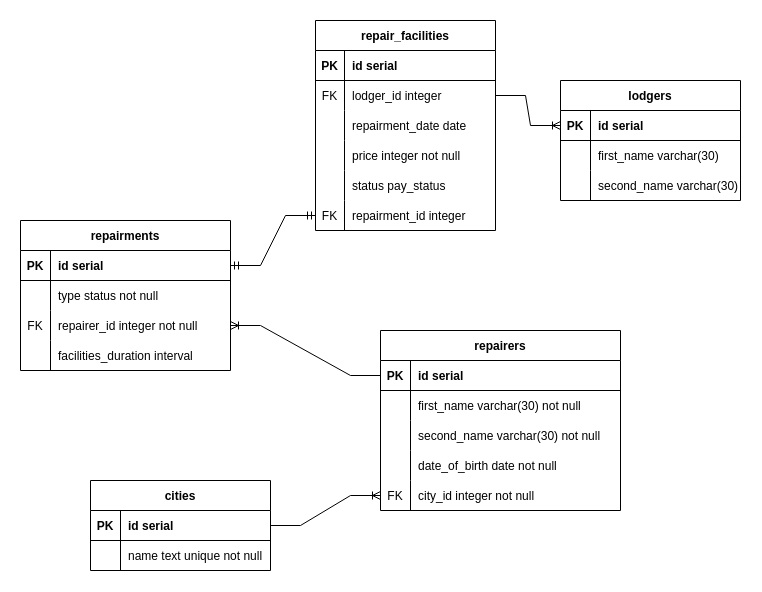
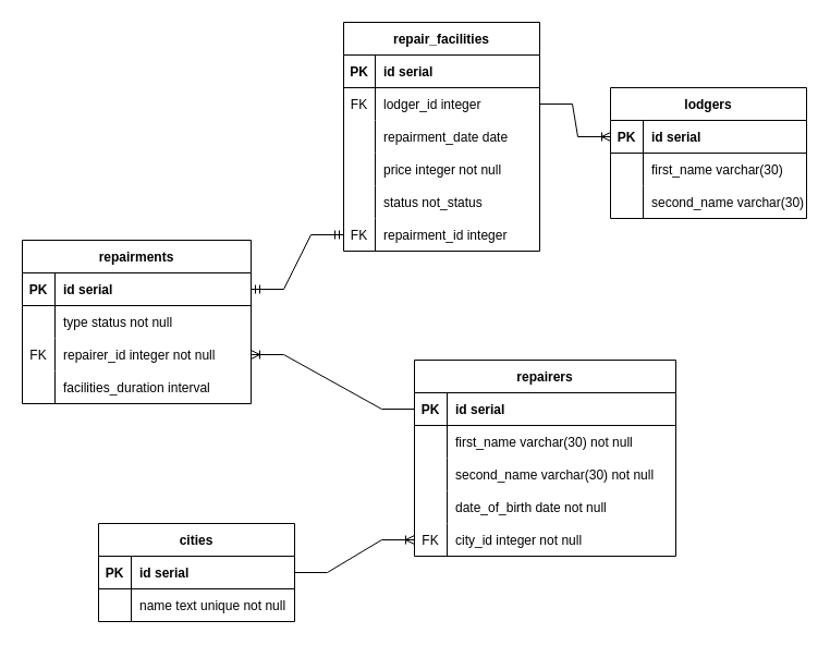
  <mxCell id="0" />
  <mxCell id="1" parent="0" />
  <mxCell id="2" value="repair_facilities" style="shape=table;startSize=30;container=1;collapsible=1;childLayout=tableLayout;fixedRows=1;rowLines=0;fontStyle=1;align=center;resizeLast=1;" parent="1" vertex="1"><mxGeometry x="315" y="20" width="180" height="210" as="geometry" /></mxCell>
  <mxCell id="3" value="" style="shape=tableRow;horizontal=0;startSize=0;swimlaneHead=0;swimlaneBody=0;fillColor=none;collapsible=0;dropTarget=0;points=[[0,0.5],[1,0.5]];portConstraint=eastwest;top=0;left=0;right=0;bottom=1;" parent="2" vertex="1"><mxGeometry y="30" width="180" height="30" as="geometry" /></mxCell>
  <mxCell id="4" value="PK" style="shape=partialRectangle;connectable=0;fillColor=none;top=0;left=0;bottom=0;right=0;fontStyle=1;overflow=hidden;" parent="3" vertex="1"><mxGeometry width="29" height="30" as="geometry"><mxRectangle width="29" height="30" as="alternateBounds" /></mxGeometry></mxCell>
  <mxCell id="5" value="id serial" style="shape=partialRectangle;connectable=0;fillColor=none;top=0;left=0;bottom=0;right=0;align=left;spacingLeft=6;fontStyle=1;overflow=hidden;" parent="3" vertex="1"><mxGeometry x="29" width="151" height="30" as="geometry"><mxRectangle width="151" height="30" as="alternateBounds" /></mxGeometry></mxCell>
  <mxCell id="6" style="shape=tableRow;horizontal=0;startSize=0;swimlaneHead=0;swimlaneBody=0;fillColor=none;collapsible=0;dropTarget=0;points=[[0,0.5],[1,0.5]];portConstraint=eastwest;top=0;left=0;right=0;bottom=1;strokeColor=none;" vertex="1" parent="2"><mxGeometry y="60" width="180" height="30" as="geometry" /></mxCell>
  <mxCell id="7" value="FK" style="shape=partialRectangle;connectable=0;fillColor=none;top=0;left=0;bottom=0;right=0;fontStyle=0;overflow=hidden;" vertex="1" parent="6"><mxGeometry width="29" height="30" as="geometry"><mxRectangle width="29" height="30" as="alternateBounds" /></mxGeometry></mxCell>
  <mxCell id="8" value="lodger_id integer" style="shape=partialRectangle;connectable=0;fillColor=none;top=0;left=0;bottom=0;right=0;align=left;spacingLeft=6;fontStyle=0;overflow=hidden;strokeColor=default;" vertex="1" parent="6"><mxGeometry x="29" width="151" height="30" as="geometry"><mxRectangle width="151" height="30" as="alternateBounds" /></mxGeometry></mxCell>
  <mxCell id="9" value="" style="shape=tableRow;horizontal=0;startSize=0;swimlaneHead=0;swimlaneBody=0;fillColor=none;collapsible=0;dropTarget=0;points=[[0,0.5],[1,0.5]];portConstraint=eastwest;top=0;left=0;right=0;bottom=0;strokeColor=default;" parent="2" vertex="1"><mxGeometry y="90" width="180" height="30" as="geometry" /></mxCell>
  <mxCell id="10" value="" style="shape=partialRectangle;connectable=0;fillColor=none;top=0;left=0;bottom=0;right=0;editable=1;overflow=hidden;strokeColor=default;" parent="9" vertex="1"><mxGeometry width="29" height="30" as="geometry"><mxRectangle width="29" height="30" as="alternateBounds" /></mxGeometry></mxCell>
  <mxCell id="11" value="repairment_date date" style="shape=partialRectangle;connectable=0;fillColor=none;top=0;left=0;bottom=0;right=0;align=left;spacingLeft=6;overflow=hidden;strokeColor=default;" parent="9" vertex="1"><mxGeometry x="29" width="151" height="30" as="geometry"><mxRectangle width="151" height="30" as="alternateBounds" /></mxGeometry></mxCell>
  <mxCell id="12" value="" style="shape=tableRow;horizontal=0;startSize=0;swimlaneHead=0;swimlaneBody=0;fillColor=none;collapsible=0;dropTarget=0;points=[[0,0.5],[1,0.5]];portConstraint=eastwest;top=0;left=0;right=0;bottom=0;strokeColor=default;perimeterSpacing=1;" parent="2" vertex="1"><mxGeometry y="120" width="180" height="30" as="geometry" /></mxCell>
  <mxCell id="13" value="" style="shape=partialRectangle;connectable=0;fillColor=none;top=0;left=0;bottom=0;right=0;editable=1;overflow=hidden;" parent="12" vertex="1"><mxGeometry width="29" height="30" as="geometry"><mxRectangle width="29" height="30" as="alternateBounds" /></mxGeometry></mxCell>
  <mxCell id="14" value="price integer not null" style="shape=partialRectangle;connectable=0;fillColor=none;top=0;left=0;bottom=0;right=0;align=left;spacingLeft=6;overflow=hidden;" parent="12" vertex="1"><mxGeometry x="29" width="151" height="30" as="geometry"><mxRectangle width="151" height="30" as="alternateBounds" /></mxGeometry></mxCell>
  <mxCell id="15" value="" style="shape=tableRow;horizontal=0;startSize=0;swimlaneHead=0;swimlaneBody=0;fillColor=none;collapsible=0;dropTarget=0;points=[[0,0.5],[1,0.5]];portConstraint=eastwest;top=0;left=0;right=0;bottom=0;" parent="2" vertex="1"><mxGeometry y="150" width="180" height="30" as="geometry" /></mxCell>
  <mxCell id="16" value="" style="shape=partialRectangle;connectable=0;fillColor=none;top=0;left=0;bottom=0;right=0;editable=1;overflow=hidden;" parent="15" vertex="1"><mxGeometry width="29" height="30" as="geometry"><mxRectangle width="29" height="30" as="alternateBounds" /></mxGeometry></mxCell>
- <mxCell id="17" value="status pay_status" style="shape=partialRectangle;connectable=0;fillColor=none;top=0;left=0;bottom=0;right=0;align=left;spacingLeft=6;overflow=hidden;" parent="15" vertex="1"><mxGeometry x="29" width="151" height="30" as="geometry"><mxRectangle width="151" height="30" as="alternateBounds" /></mxGeometry></mxCell>
+ <mxCell id="17" value="status not_status" style="shape=partialRectangle;connectable=0;fillColor=none;top=0;left=0;bottom=0;right=0;align=left;spacingLeft=6;overflow=hidden;" parent="15" vertex="1"><mxGeometry x="29" width="151" height="30" as="geometry"><mxRectangle width="151" height="30" as="alternateBounds" /></mxGeometry></mxCell>
  <mxCell id="18" style="shape=tableRow;horizontal=0;startSize=0;swimlaneHead=0;swimlaneBody=0;fillColor=none;collapsible=0;dropTarget=0;points=[[0,0.5],[1,0.5]];portConstraint=eastwest;top=0;left=0;right=0;bottom=0;" parent="2" vertex="1"><mxGeometry y="180" width="180" height="30" as="geometry" /></mxCell>
  <mxCell id="19" value="FK" style="shape=partialRectangle;connectable=0;fillColor=none;top=0;left=0;bottom=0;right=0;editable=1;overflow=hidden;" parent="18" vertex="1"><mxGeometry width="29" height="30" as="geometry"><mxRectangle width="29" height="30" as="alternateBounds" /></mxGeometry></mxCell>
  <mxCell id="20" value="repairment_id integer" style="shape=partialRectangle;connectable=0;fillColor=none;top=0;left=0;bottom=0;right=0;align=left;spacingLeft=6;overflow=hidden;" parent="18" vertex="1"><mxGeometry x="29" width="151" height="30" as="geometry"><mxRectangle width="151" height="30" as="alternateBounds" /></mxGeometry></mxCell>
  <mxCell id="21" value="repairments" style="shape=table;startSize=30;container=1;collapsible=1;childLayout=tableLayout;fixedRows=1;rowLines=0;fontStyle=1;align=center;resizeLast=1;" parent="1" vertex="1"><mxGeometry x="20" y="220" width="210" height="150" as="geometry" /></mxCell>
  <mxCell id="22" value="" style="shape=tableRow;horizontal=0;startSize=0;swimlaneHead=0;swimlaneBody=0;fillColor=none;collapsible=0;dropTarget=0;points=[[0,0.5],[1,0.5]];portConstraint=eastwest;top=0;left=0;right=0;bottom=1;" parent="21" vertex="1"><mxGeometry y="30" width="210" height="30" as="geometry" /></mxCell>
  <mxCell id="23" value="PK" style="shape=partialRectangle;connectable=0;fillColor=none;top=0;left=0;bottom=0;right=0;fontStyle=1;overflow=hidden;" parent="22" vertex="1"><mxGeometry width="30" height="30" as="geometry"><mxRectangle width="30" height="30" as="alternateBounds" /></mxGeometry></mxCell>
  <mxCell id="24" value="id serial" style="shape=partialRectangle;connectable=0;fillColor=none;top=0;left=0;bottom=0;right=0;align=left;spacingLeft=6;fontStyle=1;overflow=hidden;" parent="22" vertex="1"><mxGeometry x="30" width="180" height="30" as="geometry"><mxRectangle width="180" height="30" as="alternateBounds" /></mxGeometry></mxCell>
  <mxCell id="25" value="" style="shape=tableRow;horizontal=0;startSize=0;swimlaneHead=0;swimlaneBody=0;fillColor=none;collapsible=0;dropTarget=0;points=[[0,0.5],[1,0.5]];portConstraint=eastwest;top=0;left=0;right=0;bottom=0;" parent="21" vertex="1"><mxGeometry y="60" width="210" height="30" as="geometry" /></mxCell>
  <mxCell id="26" value="" style="shape=partialRectangle;connectable=0;fillColor=none;top=0;left=0;bottom=0;right=0;editable=1;overflow=hidden;" parent="25" vertex="1"><mxGeometry width="30" height="30" as="geometry"><mxRectangle width="30" height="30" as="alternateBounds" /></mxGeometry></mxCell>
  <mxCell id="27" value="type status not null" style="shape=partialRectangle;connectable=0;fillColor=none;top=0;left=0;bottom=0;right=0;align=left;spacingLeft=6;overflow=hidden;" parent="25" vertex="1"><mxGeometry x="30" width="180" height="30" as="geometry"><mxRectangle width="180" height="30" as="alternateBounds" /></mxGeometry></mxCell>
  <mxCell id="28" value="" style="shape=tableRow;horizontal=0;startSize=0;swimlaneHead=0;swimlaneBody=0;fillColor=none;collapsible=0;dropTarget=0;points=[[0,0.5],[1,0.5]];portConstraint=eastwest;top=0;left=0;right=0;bottom=0;" parent="21" vertex="1"><mxGeometry y="90" width="210" height="30" as="geometry" /></mxCell>
  <mxCell id="29" value="FK" style="shape=partialRectangle;connectable=0;fillColor=none;top=0;left=0;bottom=0;right=0;editable=1;overflow=hidden;" parent="28" vertex="1"><mxGeometry width="30" height="30" as="geometry"><mxRectangle width="30" height="30" as="alternateBounds" /></mxGeometry></mxCell>
  <mxCell id="30" value="repairer_id integer not null" style="shape=partialRectangle;connectable=0;fillColor=none;top=0;left=0;bottom=0;right=0;align=left;spacingLeft=6;overflow=hidden;" parent="28" vertex="1"><mxGeometry x="30" width="180" height="30" as="geometry"><mxRectangle width="180" height="30" as="alternateBounds" /></mxGeometry></mxCell>
  <mxCell id="31" style="shape=tableRow;horizontal=0;startSize=0;swimlaneHead=0;swimlaneBody=0;fillColor=none;collapsible=0;dropTarget=0;points=[[0,0.5],[1,0.5]];portConstraint=eastwest;top=0;left=0;right=0;bottom=0;" parent="21" vertex="1"><mxGeometry y="120" width="210" height="30" as="geometry" /></mxCell>
  <mxCell id="32" style="shape=partialRectangle;connectable=0;fillColor=none;top=0;left=0;bottom=0;right=0;editable=1;overflow=hidden;" parent="31" vertex="1"><mxGeometry width="30" height="30" as="geometry"><mxRectangle width="30" height="30" as="alternateBounds" /></mxGeometry></mxCell>
  <mxCell id="33" value="facilities_duration interval" style="shape=partialRectangle;connectable=0;fillColor=none;top=0;left=0;bottom=0;right=0;align=left;spacingLeft=6;overflow=hidden;" parent="31" vertex="1"><mxGeometry x="30" width="180" height="30" as="geometry"><mxRectangle width="180" height="30" as="alternateBounds" /></mxGeometry></mxCell>
  <mxCell id="34" value="" style="edgeStyle=entityRelationEdgeStyle;fontSize=12;html=1;endArrow=ERmandOne;startArrow=ERmandOne;rounded=0;exitX=1;exitY=0.5;exitDx=0;exitDy=0;" parent="1" source="22" target="18" edge="1"><mxGeometry width="100" height="100" relative="1" as="geometry"><mxPoint x="290" y="380" as="sourcePoint" /><mxPoint x="390" y="280" as="targetPoint" /></mxGeometry></mxCell>
  <mxCell id="35" value="repairers" style="shape=table;startSize=30;container=1;collapsible=1;childLayout=tableLayout;fixedRows=1;rowLines=0;fontStyle=1;align=center;resizeLast=1;" parent="1" vertex="1"><mxGeometry x="380" y="330" width="240" height="180" as="geometry" /></mxCell>
  <mxCell id="36" value="" style="shape=tableRow;horizontal=0;startSize=0;swimlaneHead=0;swimlaneBody=0;fillColor=none;collapsible=0;dropTarget=0;points=[[0,0.5],[1,0.5]];portConstraint=eastwest;top=0;left=0;right=0;bottom=1;" parent="35" vertex="1"><mxGeometry y="30" width="240" height="30" as="geometry" /></mxCell>
  <mxCell id="37" value="PK" style="shape=partialRectangle;connectable=0;fillColor=none;top=0;left=0;bottom=0;right=0;fontStyle=1;overflow=hidden;" parent="36" vertex="1"><mxGeometry width="30" height="30" as="geometry"><mxRectangle width="30" height="30" as="alternateBounds" /></mxGeometry></mxCell>
  <mxCell id="38" value="id serial" style="shape=partialRectangle;connectable=0;fillColor=none;top=0;left=0;bottom=0;right=0;align=left;spacingLeft=6;fontStyle=1;overflow=hidden;" parent="36" vertex="1"><mxGeometry x="30" width="210" height="30" as="geometry"><mxRectangle width="210" height="30" as="alternateBounds" /></mxGeometry></mxCell>
  <mxCell id="39" value="" style="shape=tableRow;horizontal=0;startSize=0;swimlaneHead=0;swimlaneBody=0;fillColor=none;collapsible=0;dropTarget=0;points=[[0,0.5],[1,0.5]];portConstraint=eastwest;top=0;left=0;right=0;bottom=0;" parent="35" vertex="1"><mxGeometry y="60" width="240" height="30" as="geometry" /></mxCell>
  <mxCell id="40" value="" style="shape=partialRectangle;connectable=0;fillColor=none;top=0;left=0;bottom=0;right=0;editable=1;overflow=hidden;" parent="39" vertex="1"><mxGeometry width="30" height="30" as="geometry"><mxRectangle width="30" height="30" as="alternateBounds" /></mxGeometry></mxCell>
  <mxCell id="41" value="first_name varchar(30) not null" style="shape=partialRectangle;connectable=0;fillColor=none;top=0;left=0;bottom=0;right=0;align=left;spacingLeft=6;overflow=hidden;" parent="39" vertex="1"><mxGeometry x="30" width="210" height="30" as="geometry"><mxRectangle width="210" height="30" as="alternateBounds" /></mxGeometry></mxCell>
  <mxCell id="42" value="" style="shape=tableRow;horizontal=0;startSize=0;swimlaneHead=0;swimlaneBody=0;fillColor=none;collapsible=0;dropTarget=0;points=[[0,0.5],[1,0.5]];portConstraint=eastwest;top=0;left=0;right=0;bottom=0;" parent="35" vertex="1"><mxGeometry y="90" width="240" height="30" as="geometry" /></mxCell>
  <mxCell id="43" value="" style="shape=partialRectangle;connectable=0;fillColor=none;top=0;left=0;bottom=0;right=0;editable=1;overflow=hidden;" parent="42" vertex="1"><mxGeometry width="30" height="30" as="geometry"><mxRectangle width="30" height="30" as="alternateBounds" /></mxGeometry></mxCell>
  <mxCell id="44" value="second_name varchar(30) not null" style="shape=partialRectangle;connectable=0;fillColor=none;top=0;left=0;bottom=0;right=0;align=left;spacingLeft=6;overflow=hidden;" parent="42" vertex="1"><mxGeometry x="30" width="210" height="30" as="geometry"><mxRectangle width="210" height="30" as="alternateBounds" /></mxGeometry></mxCell>
  <mxCell id="45" value="" style="shape=tableRow;horizontal=0;startSize=0;swimlaneHead=0;swimlaneBody=0;fillColor=none;collapsible=0;dropTarget=0;points=[[0,0.5],[1,0.5]];portConstraint=eastwest;top=0;left=0;right=0;bottom=0;" parent="35" vertex="1"><mxGeometry y="120" width="240" height="30" as="geometry" /></mxCell>
  <mxCell id="46" value="" style="shape=partialRectangle;connectable=0;fillColor=none;top=0;left=0;bottom=0;right=0;editable=1;overflow=hidden;" parent="45" vertex="1"><mxGeometry width="30" height="30" as="geometry"><mxRectangle width="30" height="30" as="alternateBounds" /></mxGeometry></mxCell>
  <mxCell id="47" value="date_of_birth date not null" style="shape=partialRectangle;connectable=0;fillColor=none;top=0;left=0;bottom=0;right=0;align=left;spacingLeft=6;overflow=hidden;" parent="45" vertex="1"><mxGeometry x="30" width="210" height="30" as="geometry"><mxRectangle width="210" height="30" as="alternateBounds" /></mxGeometry></mxCell>
  <mxCell id="48" style="shape=tableRow;horizontal=0;startSize=0;swimlaneHead=0;swimlaneBody=0;fillColor=none;collapsible=0;dropTarget=0;points=[[0,0.5],[1,0.5]];portConstraint=eastwest;top=0;left=0;right=0;bottom=0;" parent="35" vertex="1"><mxGeometry y="150" width="240" height="30" as="geometry" /></mxCell>
  <mxCell id="49" value="FK" style="shape=partialRectangle;connectable=0;fillColor=none;top=0;left=0;bottom=0;right=0;editable=1;overflow=hidden;" parent="48" vertex="1"><mxGeometry width="30" height="30" as="geometry"><mxRectangle width="30" height="30" as="alternateBounds" /></mxGeometry></mxCell>
  <mxCell id="50" value="city_id integer not null" style="shape=partialRectangle;connectable=0;fillColor=none;top=0;left=0;bottom=0;right=0;align=left;spacingLeft=6;overflow=hidden;" parent="48" vertex="1"><mxGeometry x="30" width="210" height="30" as="geometry"><mxRectangle width="210" height="30" as="alternateBounds" /></mxGeometry></mxCell>
  <mxCell id="51" value="" style="edgeStyle=entityRelationEdgeStyle;fontSize=12;html=1;endArrow=ERoneToMany;rounded=0;exitX=0;exitY=0.5;exitDx=0;exitDy=0;entryX=1;entryY=0.5;entryDx=0;entryDy=0;" parent="1" source="36" target="28" edge="1"><mxGeometry width="100" height="100" relative="1" as="geometry"><mxPoint x="290" y="380" as="sourcePoint" /><mxPoint x="280" y="300" as="targetPoint" /></mxGeometry></mxCell>
  <mxCell id="52" value="cities" style="shape=table;startSize=30;container=1;collapsible=1;childLayout=tableLayout;fixedRows=1;rowLines=0;fontStyle=1;align=center;resizeLast=1;" parent="1" vertex="1"><mxGeometry x="90" y="480" width="180" height="90" as="geometry" /></mxCell>
  <mxCell id="53" value="" style="shape=tableRow;horizontal=0;startSize=0;swimlaneHead=0;swimlaneBody=0;fillColor=none;collapsible=0;dropTarget=0;points=[[0,0.5],[1,0.5]];portConstraint=eastwest;top=0;left=0;right=0;bottom=1;" parent="52" vertex="1"><mxGeometry y="30" width="180" height="30" as="geometry" /></mxCell>
  <mxCell id="54" value="PK" style="shape=partialRectangle;connectable=0;fillColor=none;top=0;left=0;bottom=0;right=0;fontStyle=1;overflow=hidden;" parent="53" vertex="1"><mxGeometry width="30" height="30" as="geometry"><mxRectangle width="30" height="30" as="alternateBounds" /></mxGeometry></mxCell>
  <mxCell id="55" value="id serial" style="shape=partialRectangle;connectable=0;fillColor=none;top=0;left=0;bottom=0;right=0;align=left;spacingLeft=6;fontStyle=1;overflow=hidden;" parent="53" vertex="1"><mxGeometry x="30" width="150" height="30" as="geometry"><mxRectangle width="150" height="30" as="alternateBounds" /></mxGeometry></mxCell>
  <mxCell id="56" value="" style="shape=tableRow;horizontal=0;startSize=0;swimlaneHead=0;swimlaneBody=0;fillColor=none;collapsible=0;dropTarget=0;points=[[0,0.5],[1,0.5]];portConstraint=eastwest;top=0;left=0;right=0;bottom=0;" parent="52" vertex="1"><mxGeometry y="60" width="180" height="30" as="geometry" /></mxCell>
  <mxCell id="57" value="" style="shape=partialRectangle;connectable=0;fillColor=none;top=0;left=0;bottom=0;right=0;editable=1;overflow=hidden;" parent="56" vertex="1"><mxGeometry width="30" height="30" as="geometry"><mxRectangle width="30" height="30" as="alternateBounds" /></mxGeometry></mxCell>
  <mxCell id="58" value="name text unique not null" style="shape=partialRectangle;connectable=0;fillColor=none;top=0;left=0;bottom=0;right=0;align=left;spacingLeft=6;overflow=hidden;" parent="56" vertex="1"><mxGeometry x="30" width="150" height="30" as="geometry"><mxRectangle width="150" height="30" as="alternateBounds" /></mxGeometry></mxCell>
  <mxCell id="59" value="" style="edgeStyle=entityRelationEdgeStyle;fontSize=12;html=1;endArrow=ERoneToMany;rounded=0;exitX=1;exitY=0.5;exitDx=0;exitDy=0;entryX=0;entryY=0.5;entryDx=0;entryDy=0;" parent="1" source="53" target="48" edge="1"><mxGeometry width="100" height="100" relative="1" as="geometry"><mxPoint x="210" y="430" as="sourcePoint" /><mxPoint x="310" y="330" as="targetPoint" /></mxGeometry></mxCell>
  <mxCell id="60" value="lodgers" style="shape=table;startSize=30;container=1;collapsible=1;childLayout=tableLayout;fixedRows=1;rowLines=0;fontStyle=1;align=center;resizeLast=1;strokeColor=default;" vertex="1" parent="1"><mxGeometry x="560" y="80" width="180" height="120" as="geometry" /></mxCell>
  <mxCell id="61" value="" style="shape=tableRow;horizontal=0;startSize=0;swimlaneHead=0;swimlaneBody=0;fillColor=none;collapsible=0;dropTarget=0;points=[[0,0.5],[1,0.5]];portConstraint=eastwest;top=0;left=0;right=0;bottom=1;strokeColor=default;" vertex="1" parent="60"><mxGeometry y="30" width="180" height="30" as="geometry" /></mxCell>
  <mxCell id="62" value="PK" style="shape=partialRectangle;connectable=0;fillColor=none;top=0;left=0;bottom=0;right=0;fontStyle=1;overflow=hidden;strokeColor=default;" vertex="1" parent="61"><mxGeometry width="30" height="30" as="geometry"><mxRectangle width="30" height="30" as="alternateBounds" /></mxGeometry></mxCell>
  <mxCell id="63" value="id serial" style="shape=partialRectangle;connectable=0;fillColor=none;top=0;left=0;bottom=0;right=0;align=left;spacingLeft=6;fontStyle=1;overflow=hidden;strokeColor=default;" vertex="1" parent="61"><mxGeometry x="30" width="150" height="30" as="geometry"><mxRectangle width="150" height="30" as="alternateBounds" /></mxGeometry></mxCell>
  <mxCell id="64" value="" style="shape=tableRow;horizontal=0;startSize=0;swimlaneHead=0;swimlaneBody=0;fillColor=none;collapsible=0;dropTarget=0;points=[[0,0.5],[1,0.5]];portConstraint=eastwest;top=0;left=0;right=0;bottom=0;strokeColor=default;" vertex="1" parent="60"><mxGeometry y="60" width="180" height="30" as="geometry" /></mxCell>
  <mxCell id="65" value="" style="shape=partialRectangle;connectable=0;fillColor=none;top=0;left=0;bottom=0;right=0;editable=1;overflow=hidden;strokeColor=default;" vertex="1" parent="64"><mxGeometry width="30" height="30" as="geometry"><mxRectangle width="30" height="30" as="alternateBounds" /></mxGeometry></mxCell>
  <mxCell id="66" value="first_name varchar(30)" style="shape=partialRectangle;connectable=0;fillColor=none;top=0;left=0;bottom=0;right=0;align=left;spacingLeft=6;overflow=hidden;strokeColor=default;" vertex="1" parent="64"><mxGeometry x="30" width="150" height="30" as="geometry"><mxRectangle width="150" height="30" as="alternateBounds" /></mxGeometry></mxCell>
  <mxCell id="67" value="" style="shape=tableRow;horizontal=0;startSize=0;swimlaneHead=0;swimlaneBody=0;fillColor=none;collapsible=0;dropTarget=0;points=[[0,0.5],[1,0.5]];portConstraint=eastwest;top=0;left=0;right=0;bottom=0;strokeColor=default;" vertex="1" parent="60"><mxGeometry y="90" width="180" height="30" as="geometry" /></mxCell>
  <mxCell id="68" value="" style="shape=partialRectangle;connectable=0;fillColor=none;top=0;left=0;bottom=0;right=0;editable=1;overflow=hidden;strokeColor=default;" vertex="1" parent="67"><mxGeometry width="30" height="30" as="geometry"><mxRectangle width="30" height="30" as="alternateBounds" /></mxGeometry></mxCell>
  <mxCell id="69" value="second_name varchar(30)" style="shape=partialRectangle;connectable=0;fillColor=none;top=0;left=0;bottom=0;right=0;align=left;spacingLeft=6;overflow=hidden;strokeColor=default;" vertex="1" parent="67"><mxGeometry x="30" width="150" height="30" as="geometry"><mxRectangle width="150" height="30" as="alternateBounds" /></mxGeometry></mxCell>
  <mxCell id="70" value="" style="edgeStyle=entityRelationEdgeStyle;fontSize=12;html=1;endArrow=ERoneToMany;rounded=0;entryX=0;entryY=0.5;entryDx=0;entryDy=0;exitX=1;exitY=0.5;exitDx=0;exitDy=0;" edge="1" parent="1" source="6" target="61"><mxGeometry width="100" height="100" relative="1" as="geometry"><mxPoint x="510" y="140" as="sourcePoint" /><mxPoint x="460" y="190" as="targetPoint" /></mxGeometry></mxCell>
